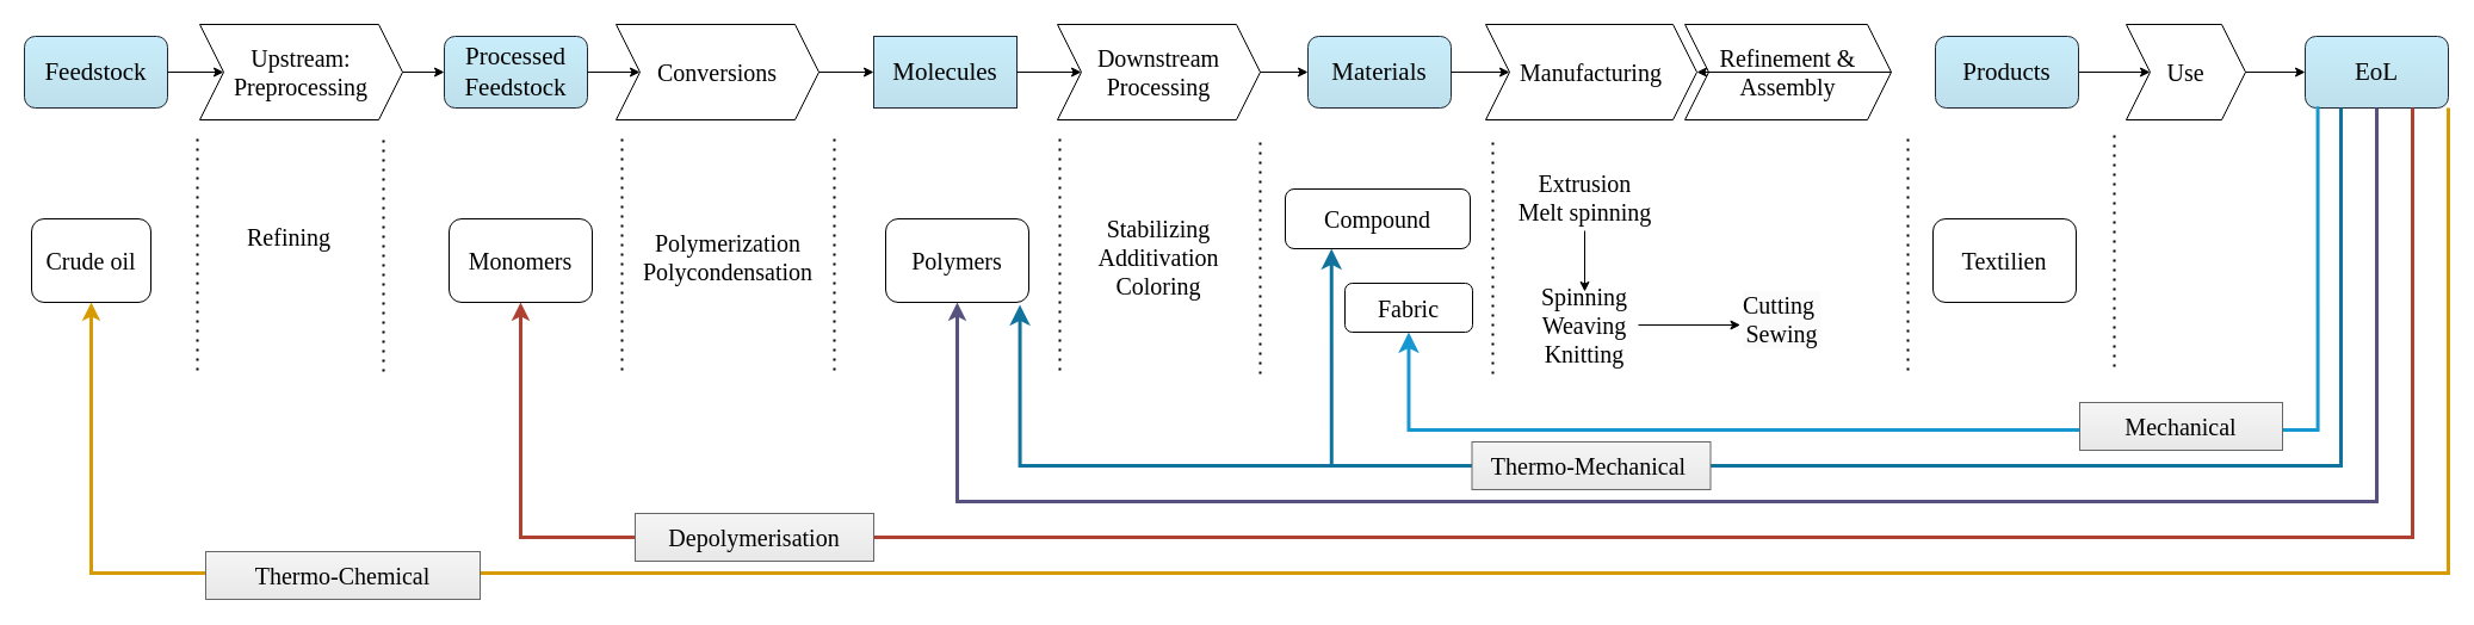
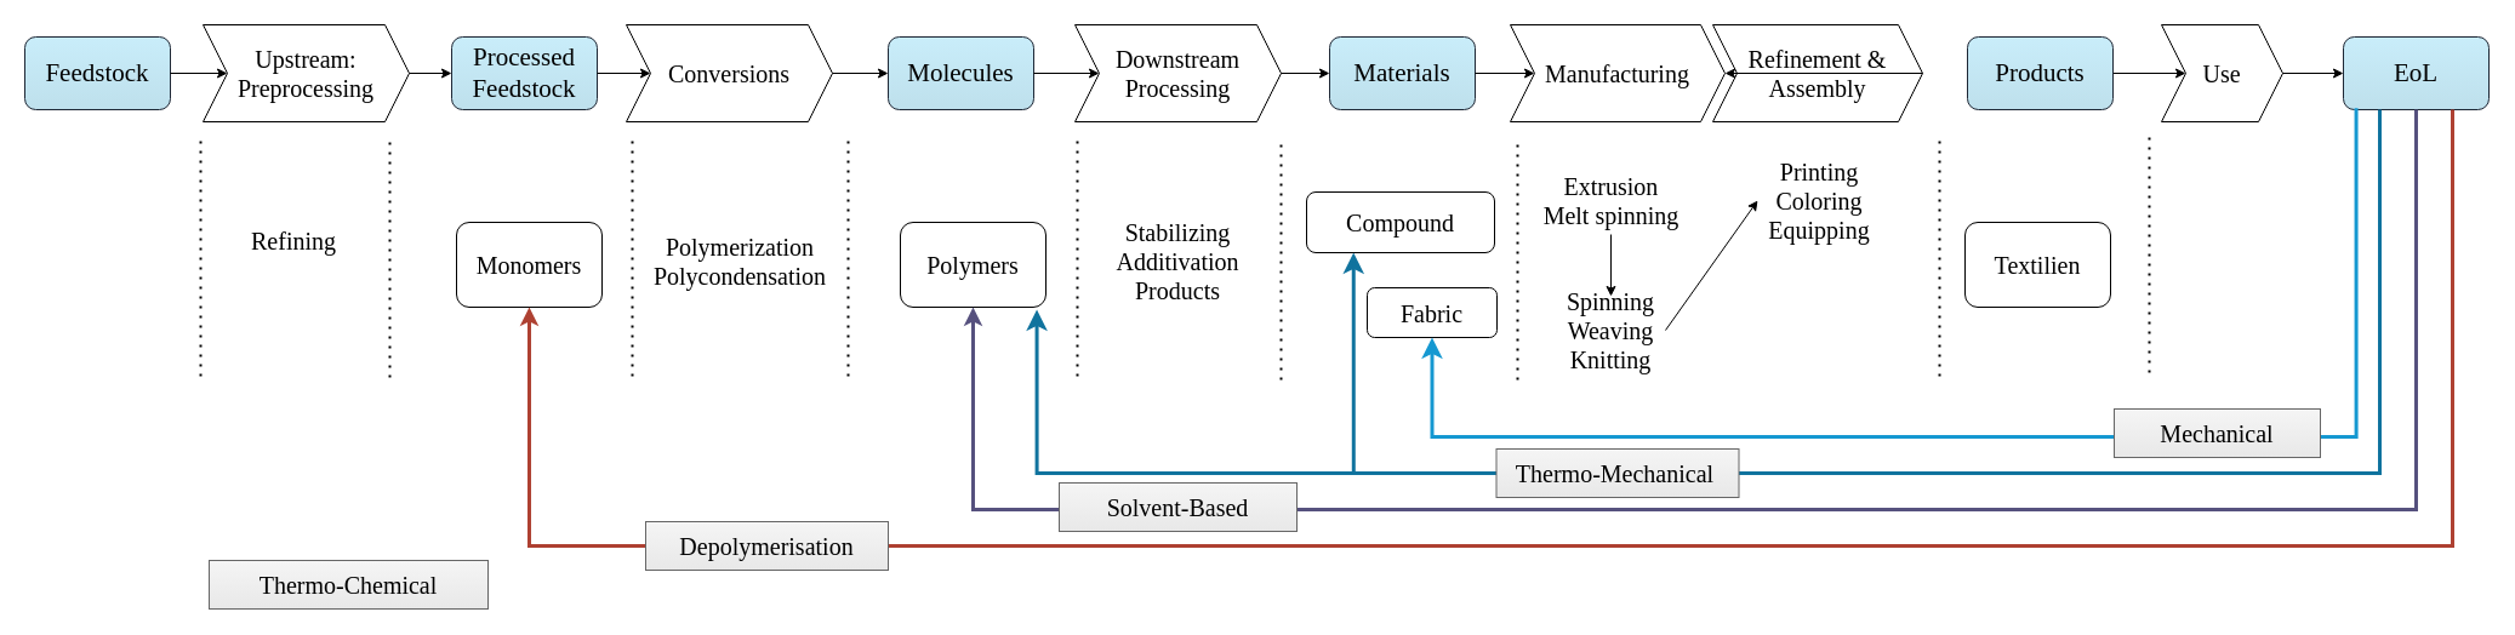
  <mxCell id="0" />
  <mxCell id="1" parent="0" />
  <mxCell id="2" value="" style="edgeStyle=segmentEdgeStyle;endArrow=classic;html=1;curved=0;rounded=0;endSize=8;startSize=8;entryX=0.25;entryY=1;entryDx=0;entryDy=0;fillColor=#b1ddf0;strokeColor=#10739e;strokeWidth=3;" edge="1" parent="1" target="39"><mxGeometry width="50" height="50" relative="1" as="geometry"><mxPoint x="1962" y="90" as="sourcePoint" /><mxPoint x="865" y="265" as="targetPoint" /><Array as="points"><mxPoint x="1962" y="390" /><mxPoint x="1116" y="390" /></Array></mxGeometry></mxCell>
  <mxCell id="3" value="Upstream: Preprocessing" style="shape=step;perimeter=stepPerimeter;whiteSpace=wrap;html=1;fixedSize=1;rounded=0;align=center;verticalAlign=middle;fontFamily=Rubik light;fontSize=20;fontColor=default;fillColor=none;gradientColor=none;" parent="1" vertex="1"><mxGeometry x="167" y="20" width="170" height="80" as="geometry" /></mxCell>
  <mxCell id="4" value="Conversions" style="shape=step;perimeter=stepPerimeter;whiteSpace=wrap;html=1;fixedSize=1;rounded=0;align=center;verticalAlign=middle;fontFamily=Rubik light;fontSize=20;fontColor=default;fillColor=none;gradientColor=none;" parent="1" vertex="1"><mxGeometry x="516" y="20" width="170" height="80" as="geometry" /></mxCell>
  <mxCell id="5" value="Downstream Processing" style="shape=step;perimeter=stepPerimeter;whiteSpace=wrap;html=1;fixedSize=1;rounded=0;align=center;verticalAlign=middle;fontFamily=Rubik light;fontSize=20;fontColor=default;fillColor=none;gradientColor=none;" parent="1" vertex="1"><mxGeometry x="886" y="20" width="170" height="80" as="geometry" /></mxCell>
  <mxCell id="6" value="Manufacturing" style="shape=step;perimeter=stepPerimeter;whiteSpace=wrap;html=1;fixedSize=1;rounded=0;align=center;verticalAlign=middle;fontFamily=Rubik light;fontSize=20;fontColor=default;fillColor=none;gradientColor=none;" parent="1" vertex="1"><mxGeometry x="1245" y="20" width="177" height="80" as="geometry" /></mxCell>
  <mxCell id="7" value="Feedstock" style="rounded=1;whiteSpace=wrap;html=1;fontSize=21;fontFamily=Rubik light;fillColor=#C9EDFA;strokeColor=#1E2836;gradientColor=#BEE0EC;align=center;verticalAlign=middle;fontColor=default;" parent="1" vertex="1"><mxGeometry x="20" y="30" width="120" height="60" as="geometry" /></mxCell>
  <mxCell id="8" value="Processed Feedstock" style="rounded=1;whiteSpace=wrap;html=1;fontSize=21;fontFamily=Rubik light;fillColor=#C9EDFA;strokeColor=#1E2836;gradientColor=#BEE0EC;align=center;verticalAlign=middle;fontColor=default;" parent="1" vertex="1"><mxGeometry x="372" y="30" width="120" height="60" as="geometry" /></mxCell>
- <mxCell id="9" value="Molecules" style="whiteSpace=wrap;html=1;fontSize=21;fontFamily=Rubik light;fillColor=#C9EDFA;strokeColor=#1E2836;gradientColor=#BEE0EC;align=center;verticalAlign=middle;fontColor=default;rounded=0;" parent="1" vertex="1"><mxGeometry x="732" y="30" width="120" height="60" as="geometry" /></mxCell>
+ <mxCell id="9" value="Molecules" style="rounded=1;whiteSpace=wrap;html=1;fontSize=21;fontFamily=Rubik light;fillColor=#C9EDFA;strokeColor=#1E2836;gradientColor=#BEE0EC;align=center;verticalAlign=middle;fontColor=default;" parent="1" vertex="1"><mxGeometry x="732" y="30" width="120" height="60" as="geometry" /></mxCell>
  <mxCell id="10" value="Materials" style="rounded=1;whiteSpace=wrap;html=1;fontSize=21;fontFamily=Rubik light;fillColor=#C9EDFA;strokeColor=#1E2836;gradientColor=#BEE0EC;align=center;verticalAlign=middle;fontColor=default;" parent="1" vertex="1"><mxGeometry x="1096" y="30" width="120" height="60" as="geometry" /></mxCell>
  <mxCell id="11" value="" style="edgeStyle=orthogonalEdgeStyle;rounded=0;orthogonalLoop=1;jettySize=auto;html=1;fontFamily=Rubik light;fontSize=20;fontColor=default;" parent="1" source="12" target="31" edge="1"><mxGeometry relative="1" as="geometry" /></mxCell>
  <mxCell id="12" value="Products" style="rounded=1;whiteSpace=wrap;html=1;fontSize=21;fontFamily=Rubik light;fillColor=#C9EDFA;strokeColor=#1E2836;gradientColor=#BEE0EC;align=center;verticalAlign=middle;fontColor=default;" parent="1" vertex="1"><mxGeometry x="1622" y="30" width="120" height="60" as="geometry" /></mxCell>
- <mxCell id="13" value="Crude oil" style="text;html=1;align=center;verticalAlign=middle;whiteSpace=wrap;rounded=1;fontFamily=Rubik light;fontSize=20;strokeColor=default;" parent="1" vertex="1"><mxGeometry x="26" y="183" width="100" height="70" as="geometry" /></mxCell>
  <mxCell id="14" value="Monomers" style="text;html=1;align=center;verticalAlign=middle;whiteSpace=wrap;rounded=1;fontFamily=Rubik light;fontSize=20;fillColor=default;strokeColor=default;" parent="1" vertex="1"><mxGeometry x="376" y="183" width="120" height="70" as="geometry" /></mxCell>
  <mxCell id="15" value="Refining" style="text;html=1;align=center;verticalAlign=middle;whiteSpace=wrap;rounded=0;fontSize=20;fontFamily=Rubik light;" parent="1" vertex="1"><mxGeometry x="142" y="178" width="200" height="40" as="geometry" /></mxCell>
  <mxCell id="16" value="Polymers" style="text;html=1;align=center;verticalAlign=middle;whiteSpace=wrap;rounded=1;fontFamily=Rubik light;fontSize=20;strokeColor=default;" parent="1" vertex="1"><mxGeometry x="742" y="183" width="120" height="70" as="geometry" /></mxCell>
  <mxCell id="17" value="Textilien" style="text;html=1;align=center;verticalAlign=middle;whiteSpace=wrap;rounded=1;fontFamily=Rubik light;fontSize=20;strokeColor=default;" parent="1" vertex="1"><mxGeometry x="1620" y="183" width="120" height="70" as="geometry" /></mxCell>
  <mxCell id="18" value="" style="endArrow=none;dashed=1;html=1;dashPattern=1 3;strokeWidth=2;rounded=0;fontFamily=Rubik light;fontSize=20;fontColor=default;" parent="1" edge="1"><mxGeometry width="50" height="50" relative="1" as="geometry"><mxPoint x="165" y="310" as="sourcePoint" /><mxPoint x="165" y="110" as="targetPoint" /></mxGeometry></mxCell>
  <mxCell id="19" value="" style="endArrow=none;dashed=1;html=1;dashPattern=1 3;strokeWidth=2;rounded=0;fontFamily=Rubik light;fontSize=20;fontColor=default;" parent="1" edge="1"><mxGeometry width="50" height="50" relative="1" as="geometry"><mxPoint x="321" y="311" as="sourcePoint" /><mxPoint x="321" y="111" as="targetPoint" /></mxGeometry></mxCell>
  <mxCell id="20" value="" style="endArrow=none;dashed=1;html=1;dashPattern=1 3;strokeWidth=2;rounded=0;fontFamily=Rubik light;fontSize=20;fontColor=default;" parent="1" edge="1"><mxGeometry width="50" height="50" relative="1" as="geometry"><mxPoint x="521" y="310" as="sourcePoint" /><mxPoint x="521" y="110" as="targetPoint" /></mxGeometry></mxCell>
  <mxCell id="21" value="" style="endArrow=none;dashed=1;html=1;dashPattern=1 3;strokeWidth=2;rounded=0;fontFamily=Rubik light;fontSize=20;fontColor=default;" parent="1" edge="1"><mxGeometry width="50" height="50" relative="1" as="geometry"><mxPoint x="699" y="310" as="sourcePoint" /><mxPoint x="699" y="110" as="targetPoint" /></mxGeometry></mxCell>
  <mxCell id="22" value="" style="endArrow=none;dashed=1;html=1;dashPattern=1 3;strokeWidth=2;rounded=0;fontFamily=Rubik light;fontSize=20;fontColor=default;" parent="1" edge="1"><mxGeometry width="50" height="50" relative="1" as="geometry"><mxPoint x="888" y="310" as="sourcePoint" /><mxPoint x="888" y="110" as="targetPoint" /></mxGeometry></mxCell>
  <mxCell id="23" value="" style="endArrow=none;dashed=1;html=1;dashPattern=1 3;strokeWidth=2;rounded=0;fontFamily=Rubik light;fontSize=20;fontColor=default;" parent="1" edge="1"><mxGeometry width="50" height="50" relative="1" as="geometry"><mxPoint x="1056" y="313" as="sourcePoint" /><mxPoint x="1056" y="113" as="targetPoint" /></mxGeometry></mxCell>
  <mxCell id="24" value="" style="endArrow=none;dashed=1;html=1;dashPattern=1 3;strokeWidth=2;rounded=0;fontFamily=Rubik light;fontSize=20;fontColor=default;" parent="1" edge="1"><mxGeometry width="50" height="50" relative="1" as="geometry"><mxPoint x="1251" y="313" as="sourcePoint" /><mxPoint x="1251" y="113" as="targetPoint" /></mxGeometry></mxCell>
  <mxCell id="25" value="" style="endArrow=none;dashed=1;html=1;dashPattern=1 3;strokeWidth=2;rounded=0;fontFamily=Rubik light;fontSize=20;fontColor=default;" parent="1" edge="1"><mxGeometry width="50" height="50" relative="1" as="geometry"><mxPoint x="1599" y="310" as="sourcePoint" /><mxPoint x="1599" y="110" as="targetPoint" /></mxGeometry></mxCell>
  <mxCell id="26" value="Polymerization&lt;div&gt;Polycondensation&lt;/div&gt;" style="text;html=1;align=center;verticalAlign=middle;whiteSpace=wrap;rounded=0;fontSize=20;fontFamily=Rubik light;" parent="1" vertex="1"><mxGeometry x="510" y="195" width="200" height="40" as="geometry" /></mxCell>
- <mxCell id="27" value="Stabilizing&lt;div&gt;Additivation&lt;/div&gt;&lt;div&gt;Coloring&lt;/div&gt;" style="text;html=1;align=center;verticalAlign=middle;whiteSpace=wrap;rounded=0;fontSize=20;fontFamily=Rubik light;" parent="1" vertex="1"><mxGeometry x="889" y="173" width="164" height="84" as="geometry" /></mxCell>
+ <mxCell id="27" value="Stabilizing&lt;div&gt;Additivation&lt;/div&gt;&lt;div&gt;Products&lt;/div&gt;" style="text;html=1;align=center;verticalAlign=middle;whiteSpace=wrap;rounded=0;fontSize=20;fontFamily=Rubik light;" parent="1" vertex="1"><mxGeometry x="889" y="173" width="164" height="84" as="geometry" /></mxCell>
  <mxCell id="28" value="&lt;div&gt;Spinning&lt;/div&gt;&lt;div&gt;Weaving&lt;/div&gt;&lt;div&gt;Knitting&lt;/div&gt;" style="text;html=1;align=center;verticalAlign=middle;whiteSpace=wrap;rounded=0;fontSize=20;fontFamily=Rubik light;" parent="1" vertex="1"><mxGeometry x="1283" y="244" width="90" height="56" as="geometry" /></mxCell>
  <mxCell id="29" value="EoL" style="rounded=1;whiteSpace=wrap;html=1;fontSize=21;fontFamily=Rubik light;fillColor=#C9EDFA;strokeColor=#1E2836;gradientColor=#BEE0EC;align=center;verticalAlign=middle;fontColor=default;" parent="1" vertex="1"><mxGeometry x="1932" y="30" width="120" height="60" as="geometry" /></mxCell>
  <mxCell id="30" value="" style="edgeStyle=orthogonalEdgeStyle;rounded=0;orthogonalLoop=1;jettySize=auto;html=1;fontFamily=Rubik light;fontSize=20;fontColor=default;" parent="1" source="31" target="29" edge="1"><mxGeometry relative="1" as="geometry" /></mxCell>
  <mxCell id="31" value="Use" style="shape=step;perimeter=stepPerimeter;whiteSpace=wrap;html=1;fixedSize=1;rounded=0;align=center;verticalAlign=middle;fontFamily=Rubik light;fontSize=20;fontColor=default;fillColor=none;gradientColor=none;" parent="1" vertex="1"><mxGeometry x="1782" y="20" width="100" height="80" as="geometry" /></mxCell>
  <mxCell id="32" value="" style="endArrow=none;dashed=1;html=1;dashPattern=1 3;strokeWidth=2;rounded=0;fontFamily=Rubik light;fontSize=20;fontColor=default;" parent="1" edge="1"><mxGeometry width="50" height="50" relative="1" as="geometry"><mxPoint x="1772" y="307" as="sourcePoint" /><mxPoint x="1772" y="107" as="targetPoint" /></mxGeometry></mxCell>
  <mxCell id="33" value="" style="edgeStyle=orthogonalEdgeStyle;rounded=0;orthogonalLoop=1;jettySize=auto;html=1;fontFamily=Rubik light;fontSize=20;fontColor=default;exitX=0.5;exitY=1;exitDx=0;exitDy=0;entryX=0.5;entryY=1;entryDx=0;entryDy=0;fillColor=#d0cee2;strokeColor=#56517e;strokeWidth=3;" parent="1" source="29" target="16" edge="1"><mxGeometry relative="1" as="geometry"><mxPoint x="1992" y="129" as="sourcePoint" /><mxPoint x="802" y="292" as="targetPoint" /><Array as="points"><mxPoint x="1992" y="420" /><mxPoint x="802" y="420" /></Array></mxGeometry></mxCell>
  <mxCell id="34" value="" style="edgeStyle=orthogonalEdgeStyle;rounded=0;orthogonalLoop=1;jettySize=auto;html=1;fontFamily=Rubik light;fontSize=20;fontColor=default;exitX=0.75;exitY=1;exitDx=0;exitDy=0;entryX=0.5;entryY=1;entryDx=0;entryDy=0;fillColor=#fad9d5;strokeColor=#ae4132;strokeWidth=3;" parent="1" source="29" target="14" edge="1"><mxGeometry relative="1" as="geometry"><mxPoint x="2022" y="129" as="sourcePoint" /><mxPoint x="436" y="292" as="targetPoint" /><Array as="points"><mxPoint x="2022" y="450" /><mxPoint x="436" y="450" /></Array></mxGeometry></mxCell>
- <mxCell id="35" value="" style="edgeStyle=orthogonalEdgeStyle;rounded=0;orthogonalLoop=1;jettySize=auto;html=1;fontFamily=Rubik light;fontSize=20;fontColor=default;exitX=1;exitY=1;exitDx=0;exitDy=0;entryX=0.5;entryY=1;entryDx=0;entryDy=0;fillColor=#ffcd28;gradientColor=#ffa500;strokeColor=#d79b00;strokeWidth=3;" parent="1" source="29" target="13" edge="1"><mxGeometry relative="1" as="geometry"><mxPoint x="2052" y="129" as="sourcePoint" /><mxPoint x="76" y="292" as="targetPoint" /><Array as="points"><mxPoint x="2052" y="480" /><mxPoint x="76" y="480" /></Array></mxGeometry></mxCell>
  <mxCell id="36" value="Thermo-Chemical" style="text;html=1;align=center;verticalAlign=middle;whiteSpace=wrap;rounded=0;fontFamily=Rubik light;fontSize=20;fillColor=#f5f5f5;gradientColor=#E8E8E8;strokeColor=#666666;" parent="1" vertex="1"><mxGeometry x="172" y="462" width="230" height="40" as="geometry" /></mxCell>
  <mxCell id="37" value="Depolymerisation&lt;span style=&quot;color: rgba(0, 0, 0, 0); font-family: monospace; font-size: 0px; text-align: start; text-wrap: nowrap;&quot;&gt;%3CmxGraphModel%3E%3Croot%3E%3CmxCell%20id%3D%220%22%2F%3E%3CmxCell%20id%3D%221%22%20parent%3D%220%22%2F%3E%3CmxCell%20id%3D%222%22%20value%3D%22Feedstock%20Recycling%20(Cracking)%22%20style%3D%22text%3Bhtml%3D1%3Balign%3Dcenter%3BverticalAlign%3Dmiddle%3BwhiteSpace%3Dwrap%3Brounded%3D0%3BfontFamily%3DRubik%20light%3BfontSize%3D20%3BfillColor%3D%23f5f5f5%3BgradientColor%3D%23E8E8E8%3BstrokeColor%3D%23666666%3B%22%20vertex%3D%221%22%20parent%3D%221%22%3E%3CmxGeometry%20x%3D%22300%22%20y%3D%22550%22%20width%3D%22170%22%20height%3D%2290%22%20as%3D%22geometry%22%2F%3E%3C%2FmxCell%3E%3C%2Froot%3E%3C%2FmxGraphModel%3E&lt;/span&gt;" style="text;html=1;align=center;verticalAlign=middle;whiteSpace=wrap;rounded=0;fontFamily=Rubik light;fontSize=20;fillColor=#f5f5f5;gradientColor=#E8E8E8;strokeColor=#666666;" parent="1" vertex="1"><mxGeometry x="532" y="430" width="200" height="40" as="geometry" /></mxCell>
+ <mxCell id="38" value="Solvent-Based" style="text;html=1;align=center;verticalAlign=middle;whiteSpace=wrap;rounded=0;fontFamily=Rubik light;fontSize=20;fillColor=#f5f5f5;gradientColor=#E8E8E8;strokeColor=#666666;" parent="1" vertex="1"><mxGeometry x="873" y="398" width="196" height="40" as="geometry" /></mxCell>
  <mxCell id="39" value="Compound" style="text;html=1;align=center;verticalAlign=middle;whiteSpace=wrap;rounded=1;fontFamily=Rubik light;fontSize=20;strokeColor=default;" parent="1" vertex="1"><mxGeometry x="1077" y="158" width="155" height="50" as="geometry" /></mxCell>
  <mxCell id="40" value="&lt;div&gt;&lt;span style=&quot;background-color: initial;&quot;&gt;Extrusion&lt;/span&gt;&lt;br&gt;&lt;/div&gt;&lt;div&gt;&lt;span style=&quot;background-color: initial;&quot;&gt;Melt spinning&lt;/span&gt;&lt;/div&gt;" style="text;html=1;align=center;verticalAlign=middle;whiteSpace=wrap;rounded=0;fontSize=20;fontFamily=Rubik light;" parent="1" vertex="1"><mxGeometry x="1259.5" y="137" width="137" height="56" as="geometry" /></mxCell>
  <mxCell id="41" value="" style="edgeStyle=segmentEdgeStyle;endArrow=classic;html=1;curved=0;rounded=0;endSize=8;startSize=8;exitX=0.25;exitY=1;exitDx=0;exitDy=0;entryX=0.938;entryY=1.029;entryDx=0;entryDy=0;fillColor=#b1ddf0;strokeColor=#10739e;strokeWidth=3;entryPerimeter=0;" parent="1" source="29" target="16" edge="1"><mxGeometry width="50" height="50" relative="1" as="geometry"><mxPoint x="1962" y="129" as="sourcePoint" /><mxPoint x="1098.84" y="236" as="targetPoint" /><Array as="points"><mxPoint x="1962" y="390" /><mxPoint x="855" y="390" /></Array></mxGeometry></mxCell>
  <mxCell id="42" value="Fabric" style="text;html=1;align=center;verticalAlign=middle;whiteSpace=wrap;rounded=1;fontFamily=Rubik light;fontSize=20;strokeColor=default;" parent="1" vertex="1"><mxGeometry x="1127" y="237" width="107" height="41" as="geometry" /></mxCell>
  <mxCell id="43" value="" style="endArrow=classic;html=1;rounded=0;exitX=0.5;exitY=1;exitDx=0;exitDy=0;entryX=0.5;entryY=0;entryDx=0;entryDy=0;" parent="1" source="40" target="28" edge="1"><mxGeometry width="50" height="50" relative="1" as="geometry"><mxPoint x="1005" y="420" as="sourcePoint" /><mxPoint x="1055" y="370" as="targetPoint" /></mxGeometry></mxCell>
  <mxCell id="44" value="" style="endArrow=classic;html=1;rounded=0;exitX=1;exitY=0.5;exitDx=0;exitDy=0;entryX=0;entryY=0.5;entryDx=0;entryDy=0;" parent="1" source="3" target="8" edge="1"><mxGeometry width="50" height="50" relative="1" as="geometry"><mxPoint x="482" y="140" as="sourcePoint" /><mxPoint x="532" y="90" as="targetPoint" /></mxGeometry></mxCell>
  <mxCell id="45" value="" style="endArrow=classic;html=1;rounded=0;exitX=1;exitY=0.5;exitDx=0;exitDy=0;entryX=0;entryY=0.5;entryDx=0;entryDy=0;" parent="1" source="8" target="4" edge="1"><mxGeometry width="50" height="50" relative="1" as="geometry"><mxPoint x="482" y="140" as="sourcePoint" /><mxPoint x="532" y="90" as="targetPoint" /></mxGeometry></mxCell>
  <mxCell id="46" value="" style="endArrow=classic;html=1;rounded=0;exitX=1;exitY=0.5;exitDx=0;exitDy=0;entryX=0;entryY=0.5;entryDx=0;entryDy=0;" parent="1" source="4" target="9" edge="1"><mxGeometry width="50" height="50" relative="1" as="geometry"><mxPoint x="507" y="0" as="sourcePoint" /><mxPoint x="583" y="70" as="targetPoint" /></mxGeometry></mxCell>
  <mxCell id="47" value="" style="endArrow=classic;html=1;rounded=0;exitX=1;exitY=0.5;exitDx=0;exitDy=0;entryX=0;entryY=0.5;entryDx=0;entryDy=0;" parent="1" source="9" target="5" edge="1"><mxGeometry width="50" height="50" relative="1" as="geometry"><mxPoint x="772" y="140" as="sourcePoint" /><mxPoint x="822" y="90" as="targetPoint" /></mxGeometry></mxCell>
  <mxCell id="48" value="" style="endArrow=classic;html=1;rounded=0;exitX=1;exitY=0.5;exitDx=0;exitDy=0;" parent="1" source="5" target="10" edge="1"><mxGeometry width="50" height="50" relative="1" as="geometry"><mxPoint x="772" y="140" as="sourcePoint" /><mxPoint x="822" y="90" as="targetPoint" /></mxGeometry></mxCell>
  <mxCell id="49" value="" style="endArrow=classic;html=1;rounded=0;exitX=1;exitY=0.5;exitDx=0;exitDy=0;" parent="1" source="10" target="6" edge="1"><mxGeometry width="50" height="50" relative="1" as="geometry"><mxPoint x="1172" y="140" as="sourcePoint" /><mxPoint x="1222" y="90" as="targetPoint" /></mxGeometry></mxCell>
  <mxCell id="50" value="" style="endArrow=classic;html=1;rounded=0;exitX=1;exitY=0.5;exitDx=0;exitDy=0;entryX=0;entryY=0.5;entryDx=0;entryDy=0;" parent="1" source="7" target="3" edge="1"><mxGeometry width="50" height="50" relative="1" as="geometry"><mxPoint x="852" y="310" as="sourcePoint" /><mxPoint x="902" y="260" as="targetPoint" /></mxGeometry></mxCell>
  <mxCell id="51" value="Refinement &amp;amp; Assembly" style="shape=step;perimeter=stepPerimeter;whiteSpace=wrap;html=1;fixedSize=1;rounded=0;align=center;verticalAlign=middle;fontFamily=Rubik light;fontSize=20;fontColor=default;fillColor=none;gradientColor=none;" parent="1" vertex="1"><mxGeometry x="1412" y="20" width="173" height="80" as="geometry" /></mxCell>
  <mxCell id="52" value="" style="endArrow=classic;html=1;rounded=0;exitX=1;exitY=0.5;exitDx=0;exitDy=0;" parent="1" source="51" target="6" edge="1"><mxGeometry width="50" height="50" relative="1" as="geometry"><mxPoint x="1562" y="-50" as="sourcePoint" /><mxPoint x="902" y="260" as="targetPoint" /></mxGeometry></mxCell>
- <mxCell id="54" value="&lt;div style=&quot;forced-color-adjust: none; color: rgb(0, 0, 0); font-family: &amp;quot;Rubik light&amp;quot;; font-size: 20px; font-style: normal; font-variant-ligatures: normal; font-variant-caps: normal; font-weight: 400; letter-spacing: normal; orphans: 2; text-align: center; text-indent: 0px; text-transform: none; widows: 2; word-spacing: 0px; -webkit-text-stroke-width: 0px; white-space: normal; background-color: rgb(251, 251, 251); text-decoration-thickness: initial; text-decoration-style: initial; text-decoration-color: initial;&quot;&gt;Cutting&amp;nbsp;&lt;/div&gt;&lt;div style=&quot;forced-color-adjust: none; color: rgb(0, 0, 0); font-family: &amp;quot;Rubik light&amp;quot;; font-size: 20px; font-style: normal; font-variant-ligatures: normal; font-variant-caps: normal; font-weight: 400; letter-spacing: normal; orphans: 2; text-align: center; text-indent: 0px; text-transform: none; widows: 2; word-spacing: 0px; -webkit-text-stroke-width: 0px; white-space: normal; background-color: rgb(251, 251, 251); text-decoration-thickness: initial; text-decoration-style: initial; text-decoration-color: initial;&quot;&gt;Sewing&lt;/div&gt;" style="text;whiteSpace=wrap;html=1;" parent="1" vertex="1"><mxGeometry x="1458.5" y="237" width="87" height="70" as="geometry" /></mxCell>
- <mxCell id="56" value="" style="endArrow=classic;html=1;rounded=0;exitX=1;exitY=0.5;exitDx=0;exitDy=0;entryX=0;entryY=0.5;entryDx=0;entryDy=0;" parent="1" source="28" target="54" edge="1"><mxGeometry width="50" height="50" relative="1" as="geometry"><mxPoint x="1092" y="300" as="sourcePoint" /><mxPoint x="1142" y="250" as="targetPoint" /></mxGeometry></mxCell>
+ <mxCell id="53" value="Printing&lt;div&gt;Coloring&lt;/div&gt;&lt;div&gt;Equipping&lt;/div&gt;" style="text;html=1;align=center;verticalAlign=middle;whiteSpace=wrap;rounded=0;fontSize=20;fontFamily=Rubik light;" parent="1" vertex="1"><mxGeometry x="1449" y="123.5" width="102" height="83" as="geometry" /></mxCell>
+ <mxCell id="55" value="" style="endArrow=classic;html=1;rounded=0;entryX=0;entryY=0.5;entryDx=0;entryDy=0;exitX=1;exitY=0.5;exitDx=0;exitDy=0;" parent="1" source="28" target="53" edge="1"><mxGeometry width="50" height="50" relative="1" as="geometry"><mxPoint x="815" y="310" as="sourcePoint" /><mxPoint x="1428" y="166" as="targetPoint" /></mxGeometry></mxCell>
  <mxCell id="57" value="Thermo-Mechanical&amp;nbsp;" style="text;html=1;align=center;verticalAlign=middle;whiteSpace=wrap;rounded=0;fontFamily=Rubik light;fontSize=20;fillColor=#f5f5f5;gradientColor=#E8E8E8;strokeColor=#666666;" parent="1" vertex="1"><mxGeometry x="1233.5" y="370" width="200" height="40" as="geometry" /></mxCell>
  <mxCell id="58" value="" style="edgeStyle=segmentEdgeStyle;endArrow=classic;html=1;curved=0;rounded=0;endSize=8;startSize=8;exitX=0.088;exitY=0.979;exitDx=0;exitDy=0;entryX=0.5;entryY=1;entryDx=0;entryDy=0;fillColor=#b1ddf0;strokeColor=#1598D1;strokeWidth=3;exitPerimeter=0;" edge="1" parent="1" source="29" target="42"><mxGeometry width="50" height="50" relative="1" as="geometry"><mxPoint x="1982" y="110" as="sourcePoint" /><mxPoint x="1126" y="218" as="targetPoint" /><Array as="points"><mxPoint x="1943" y="360" /><mxPoint x="1181" y="360" /></Array></mxGeometry></mxCell>
  <mxCell id="59" value="Mechanical" style="text;html=1;align=center;verticalAlign=middle;whiteSpace=wrap;rounded=0;fontFamily=Rubik light;fontSize=20;fillColor=#f5f5f5;gradientColor=#E8E8E8;strokeColor=#666666;" parent="1" vertex="1"><mxGeometry x="1743" y="337" width="170" height="40" as="geometry" /></mxCell>
